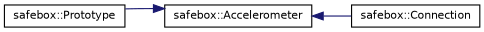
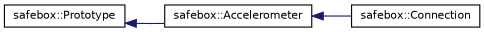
  digraph {
    rankdir=LR
    node [color=black fillcolor=white fontname=Helvetica fontsize=10 shape=record style=filled]
    edge [color=midnightblue dir=back fontname=Helvetica fontsize=10 labelfontname=Helvetica labelfontsize=10 style=solid]
    n1 [height=0.2 label="safebox::Prototype" width=0.4]
    n2 [height=0.2 label="safebox::Accelerometer" width=0.4]
    n3 [height=0.2 label="safebox::Connection" width=0.4]
-   n2 -> n1
+   n1 -> n2
    n2 -> n3
  }
